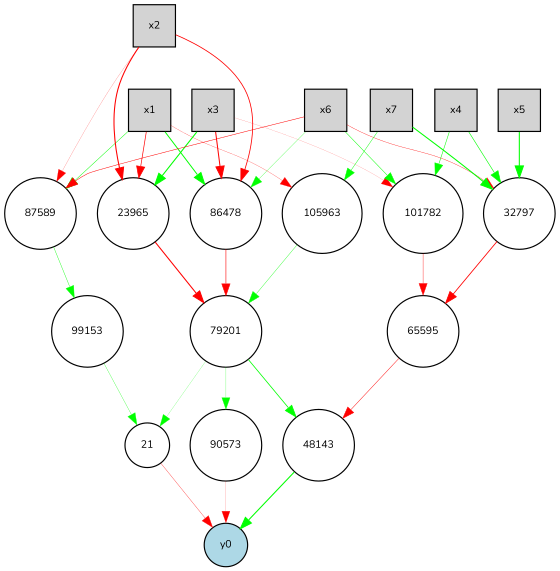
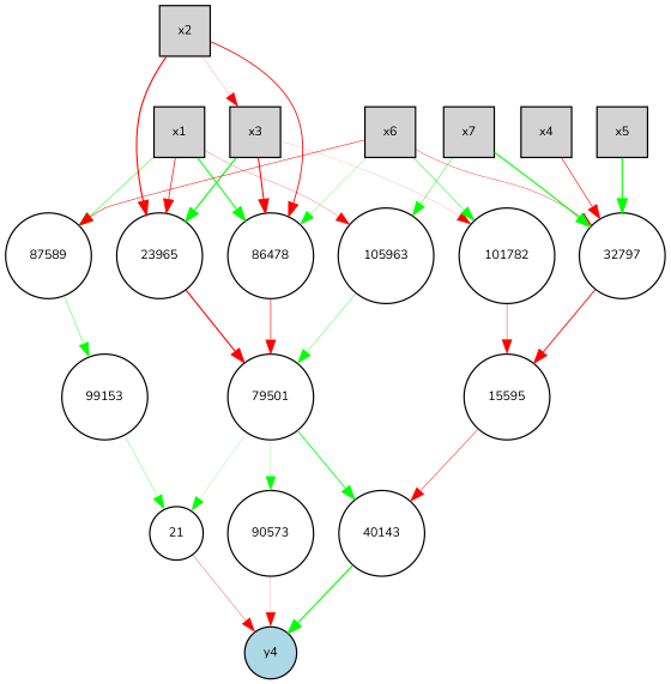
  digraph {
    fontname=Nunito
    node [fillcolor=white fontname=Nunito fontsize=9 shape=circle style=filled]
    edge [color=red fontname=Nunito penwidth=0.9 style=solid]
    23965 [height=0.1 width=0.1]
-   79501 [height=0.1 width=0.1 label=79201]
+   79501 [height=0.1 width=0.1]
    86478 [height=0.1 width=0.1]
    x1 [fillcolor=lightgray height=0.5 shape=box width=0.5]
    87589 [height=0.1 width=0.1]
    105963 [height=0.1 width=0.1]
    99153 [height=0.1 width=0.1]
    x2 [fillcolor=lightgray height=0.5 shape=box width=0.5]
    x3 [fillcolor=lightgray height=0.5 shape=box width=0.5]
    101782 [height=0.1 width=0.1]
-   15595 [height=0.1 width=0.1 label=65595]
+   15595 [height=0.1 width=0.1]
    x4 [fillcolor=lightgray height=0.5 shape=box width=0.5]
    32797 [height=0.1 width=0.1]
    x5 [fillcolor=lightgray height=0.5 shape=box width=0.5]
    x6 [fillcolor=lightgray height=0.5 shape=box width=0.5]
    x7 [fillcolor=lightgray height=0.5 shape=box width=0.5]
-   y0 [fillcolor=lightblue height=0.1 width=0.1]
-   48143 [height=0.1 width=0.1]
+   y0 [fillcolor=lightblue height=0.1 width=0.1 label=y4]
+   48143 [height=0.1 width=0.1 label=40143]
    21 [height=0.1 width=0.1]
    90573 [height=0.1 width=0.1]
    23965 -> 79501
    79501 -> 48143 [color=green penwidth=0.6623220190966]
    79501 -> 21 [color=green penwidth=0.147840433994605]
    79501 -> 90573 [color=green penwidth=0.1854536791209177]
    86478 -> 79501 [penwidth=0.5016325945065869]
    x1 -> 23965 [penwidth=0.5799721782834355]
    x1 -> 86478 [color=green penwidth=0.8194609596372461]
    x1 -> 87589 [color=green penwidth=0.39601321425773695]
    x1 -> 105963 [penwidth=0.1937492543958761]
    87589 -> 99153 [color=green penwidth=0.3269053253096839]
    105963 -> 79501 [color=green penwidth=0.2930341557888783]
    99153 -> 21 [color=green penwidth=0.2433889775033422]
    x2 -> 23965
    x2 -> 86478 [penwidth=0.6829259283264759]
-   x2 -> 87589 [penwidth=0.1337977602957514]
+   x2 -> x3 [penwidth=0.1337977602957514]
    x3 -> 23965 [color=green]
    x3 -> 86478 [penwidth=0.8575160575641924]
    x3 -> 101782 [penwidth=0.10203809271937053]
    101782 -> 15595 [penwidth=0.3105321284118024]
    15595 -> 48143 [penwidth=0.3750253488908979]
-   x4 -> 101782 [color=green penwidth=0.4390010996746794]
-   x4 -> 32797 [color=green penwidth=0.5134519925325484]
+   x4 -> 32797 [penwidth=0.5134519925325484]
    32797 -> 15595 [penwidth=0.7041338613768328]
    x5 -> 32797 [color=green]
    x6 -> 86478 [color=green penwidth=0.21847829001531693]
    x6 -> 87589 [penwidth=0.41662106530981946]
    x6 -> 101782 [color=green penwidth=0.40790707898564027]
    x6 -> 32797 [penwidth=0.2830853491637748]
    x7 -> 105963 [color=green penwidth=0.36518634949996764]
    x7 -> 32797 [color=green penwidth=0.8792850575601453]
    48143 -> y0 [color=green]
    21 -> y0 [penwidth=0.25514988371835357]
    90573 -> y0 [penwidth=0.11738335098356725]
  }
